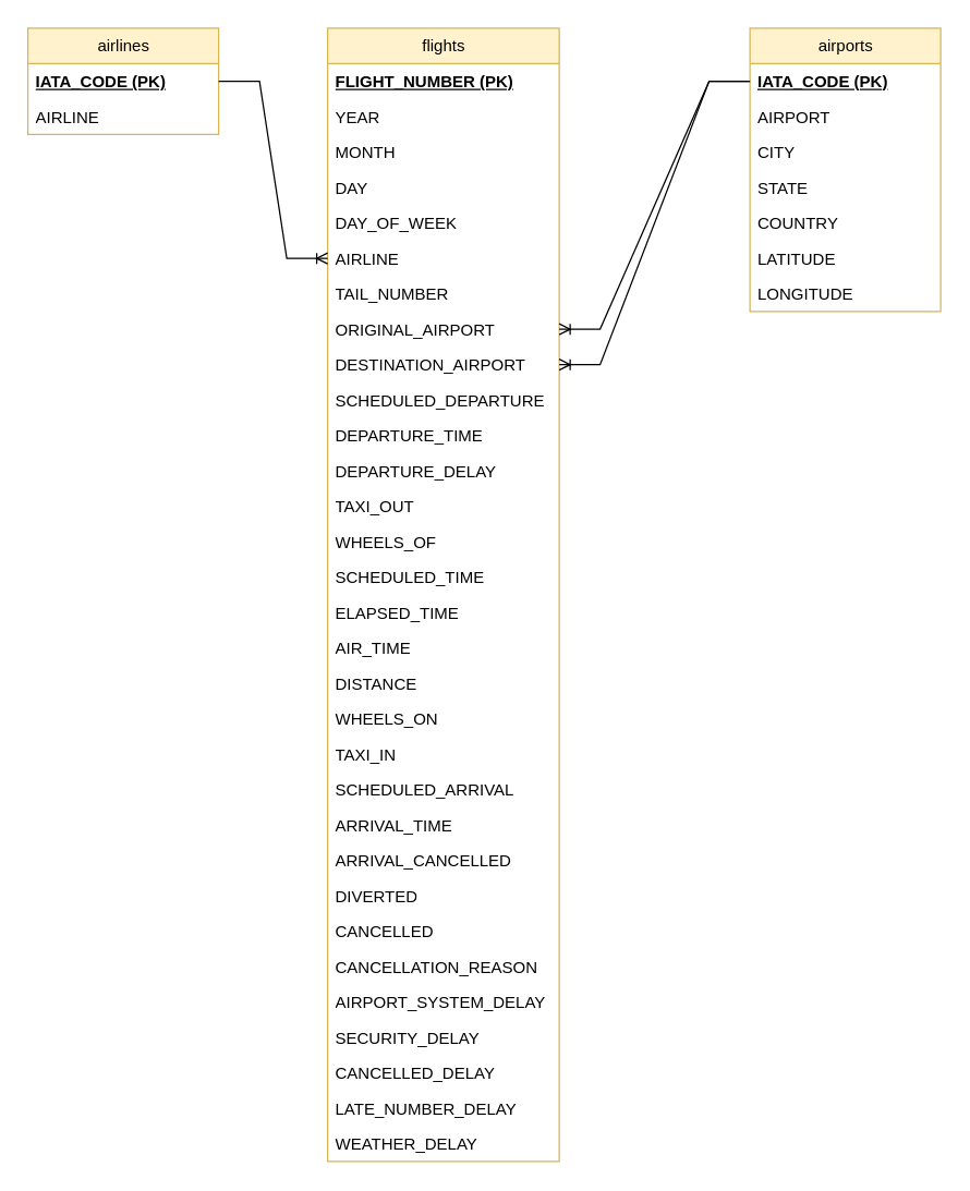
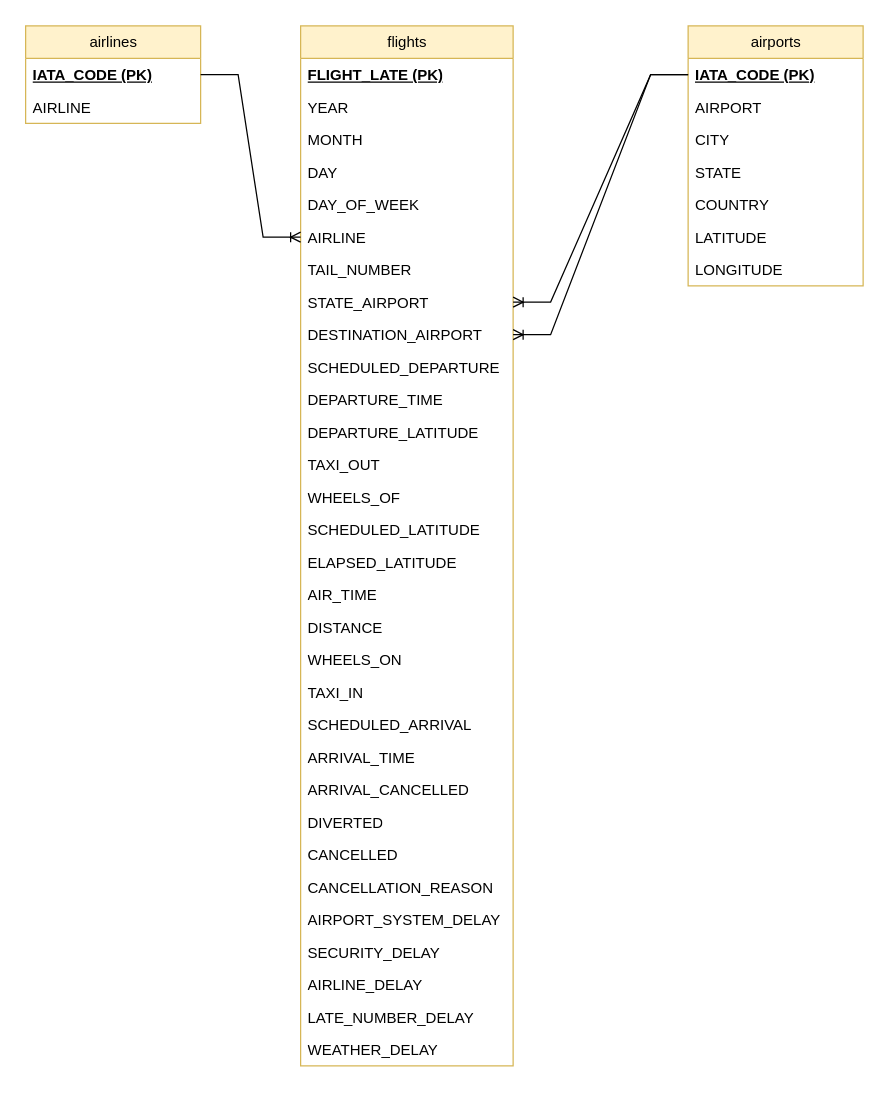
  <mxCell id="0" />
  <mxCell id="1" parent="0" />
  <mxCell id="2" value="airlines" style="swimlane;fontStyle=0;childLayout=stackLayout;horizontal=1;startSize=26;fillColor=#fff2cc;horizontalStack=0;resizeParent=1;resizeParentMax=0;resizeLast=0;collapsible=1;marginBottom=0;html=1;strokeColor=#d6b656;" vertex="1" parent="1"><mxGeometry y="20" width="140" height="78" as="geometry" x="20" /></mxCell>
  <mxCell id="3" value="&lt;b&gt;&lt;u&gt;IATA_CODE (PK)&lt;/u&gt;&lt;/b&gt;" style="text;strokeColor=none;fillColor=none;align=left;verticalAlign=top;spacingLeft=4;spacingRight=4;overflow=hidden;rotatable=0;points=[[0,0.5],[1,0.5]];portConstraint=eastwest;whiteSpace=wrap;html=1;" vertex="1" parent="2"><mxGeometry y="26" width="140" height="26" as="geometry" /></mxCell>
  <mxCell id="4" value="AIRLINE" style="text;strokeColor=none;fillColor=none;align=left;verticalAlign=top;spacingLeft=4;spacingRight=4;overflow=hidden;rotatable=0;points=[[0,0.5],[1,0.5]];portConstraint=eastwest;whiteSpace=wrap;html=1;" vertex="1" parent="2"><mxGeometry y="52" width="140" height="26" as="geometry" /></mxCell>
  <mxCell id="5" value="airports" style="swimlane;fontStyle=0;childLayout=stackLayout;horizontal=1;startSize=26;fillColor=#fff2cc;horizontalStack=0;resizeParent=1;resizeParentMax=0;resizeLast=0;collapsible=1;marginBottom=0;html=1;strokeColor=#d6b656;glass=0;" vertex="1" parent="1"><mxGeometry x="550" y="20" width="140" height="208" as="geometry"><mxRectangle x="300" y="70" width="80" height="30" as="alternateBounds" /></mxGeometry></mxCell>
  <mxCell id="6" value="&lt;b&gt;&lt;u&gt;IATA_CODE (PK)&lt;/u&gt;&lt;/b&gt;" style="text;strokeColor=none;fillColor=none;align=left;verticalAlign=top;spacingLeft=4;spacingRight=4;overflow=hidden;rotatable=0;points=[[0,0.5],[1,0.5]];portConstraint=eastwest;whiteSpace=wrap;html=1;" vertex="1" parent="5"><mxGeometry y="26" width="140" height="26" as="geometry" /></mxCell>
  <mxCell id="7" value="AIRPORT" style="text;strokeColor=none;fillColor=none;align=left;verticalAlign=top;spacingLeft=4;spacingRight=4;overflow=hidden;rotatable=0;points=[[0,0.5],[1,0.5]];portConstraint=eastwest;whiteSpace=wrap;html=1;" vertex="1" parent="5"><mxGeometry y="52" width="140" height="26" as="geometry" /></mxCell>
  <mxCell id="8" value="CITY&lt;div&gt;&lt;br&gt;&lt;/div&gt;" style="text;strokeColor=none;fillColor=none;align=left;verticalAlign=top;spacingLeft=4;spacingRight=4;overflow=hidden;rotatable=0;points=[[0,0.5],[1,0.5]];portConstraint=eastwest;whiteSpace=wrap;html=1;" vertex="1" parent="5"><mxGeometry y="78" width="140" height="26" as="geometry" /></mxCell>
  <mxCell id="9" value="&lt;div&gt;STATE&lt;/div&gt;&lt;div&gt;&lt;br&gt;&lt;/div&gt;" style="text;strokeColor=none;fillColor=none;align=left;verticalAlign=top;spacingLeft=4;spacingRight=4;overflow=hidden;rotatable=0;points=[[0,0.5],[1,0.5]];portConstraint=eastwest;whiteSpace=wrap;html=1;" vertex="1" parent="5"><mxGeometry y="104" width="140" height="26" as="geometry" /></mxCell>
  <mxCell id="10" value="&lt;div&gt;COUNTRY&lt;/div&gt;" style="text;strokeColor=none;fillColor=none;align=left;verticalAlign=top;spacingLeft=4;spacingRight=4;overflow=hidden;rotatable=0;points=[[0,0.5],[1,0.5]];portConstraint=eastwest;whiteSpace=wrap;html=1;" vertex="1" parent="5"><mxGeometry y="130" width="140" height="26" as="geometry" /></mxCell>
  <mxCell id="11" value="&lt;div&gt;LATITUDE&lt;/div&gt;" style="text;strokeColor=none;fillColor=none;align=left;verticalAlign=top;spacingLeft=4;spacingRight=4;overflow=hidden;rotatable=0;points=[[0,0.5],[1,0.5]];portConstraint=eastwest;whiteSpace=wrap;html=1;" vertex="1" parent="5"><mxGeometry y="156" width="140" height="26" as="geometry" /></mxCell>
  <mxCell id="12" value="&lt;div&gt;LONGITUDE&lt;/div&gt;" style="text;strokeColor=none;fillColor=none;align=left;verticalAlign=top;spacingLeft=4;spacingRight=4;overflow=hidden;rotatable=0;points=[[0,0.5],[1,0.5]];portConstraint=eastwest;whiteSpace=wrap;html=1;" vertex="1" parent="5"><mxGeometry y="182" width="140" height="26" as="geometry" /></mxCell>
  <mxCell id="13" value="flights" style="swimlane;fontStyle=0;childLayout=stackLayout;horizontal=1;startSize=26;fillColor=#fff2cc;horizontalStack=0;resizeParent=1;resizeParentMax=0;resizeLast=0;collapsible=1;marginBottom=0;html=1;strokeColor=#d6b656;" vertex="1" parent="1"><mxGeometry x="240" y="20" width="170" height="832" as="geometry" /></mxCell>
- <mxCell id="14" value="&lt;b&gt;&lt;u&gt;FLIGHT_NUMBER (PK)&lt;/u&gt;&lt;/b&gt;" style="text;strokeColor=none;fillColor=none;align=left;verticalAlign=top;spacingLeft=4;spacingRight=4;overflow=hidden;rotatable=0;points=[[0,0.5],[1,0.5]];portConstraint=eastwest;whiteSpace=wrap;html=1;" vertex="1" parent="13"><mxGeometry y="26" width="170" height="26" as="geometry" /></mxCell>
+ <mxCell id="14" value="&lt;b&gt;&lt;u&gt;FLIGHT_LATE (PK)&lt;/u&gt;&lt;/b&gt;" style="text;strokeColor=none;fillColor=none;align=left;verticalAlign=top;spacingLeft=4;spacingRight=4;overflow=hidden;rotatable=0;points=[[0,0.5],[1,0.5]];portConstraint=eastwest;whiteSpace=wrap;html=1;" vertex="1" parent="13"><mxGeometry y="26" width="170" height="26" as="geometry" /></mxCell>
  <mxCell id="15" value="YEAR" style="text;strokeColor=none;fillColor=none;align=left;verticalAlign=top;spacingLeft=4;spacingRight=4;overflow=hidden;rotatable=0;points=[[0,0.5],[1,0.5]];portConstraint=eastwest;whiteSpace=wrap;html=1;" vertex="1" parent="13"><mxGeometry y="52" width="170" height="26" as="geometry" /></mxCell>
  <mxCell id="16" value="MONTH" style="text;strokeColor=none;fillColor=none;align=left;verticalAlign=top;spacingLeft=4;spacingRight=4;overflow=hidden;rotatable=0;points=[[0,0.5],[1,0.5]];portConstraint=eastwest;whiteSpace=wrap;html=1;" vertex="1" parent="13"><mxGeometry y="78" width="170" height="26" as="geometry" /></mxCell>
  <mxCell id="17" value="DAY" style="text;strokeColor=none;fillColor=none;align=left;verticalAlign=top;spacingLeft=4;spacingRight=4;overflow=hidden;rotatable=0;points=[[0,0.5],[1,0.5]];portConstraint=eastwest;whiteSpace=wrap;html=1;" vertex="1" parent="13"><mxGeometry y="104" width="170" height="26" as="geometry" /></mxCell>
  <mxCell id="18" value="DAY_OF_WEEK" style="text;strokeColor=none;fillColor=none;align=left;verticalAlign=top;spacingLeft=4;spacingRight=4;overflow=hidden;rotatable=0;points=[[0,0.5],[1,0.5]];portConstraint=eastwest;whiteSpace=wrap;html=1;" vertex="1" parent="13"><mxGeometry y="130" width="170" height="26" as="geometry" /></mxCell>
  <mxCell id="19" value="AIRLINE" style="text;strokeColor=none;fillColor=none;align=left;verticalAlign=top;spacingLeft=4;spacingRight=4;overflow=hidden;rotatable=0;points=[[0,0.5],[1,0.5]];portConstraint=eastwest;whiteSpace=wrap;html=1;" vertex="1" parent="13"><mxGeometry y="156" width="170" height="26" as="geometry" /></mxCell>
  <mxCell id="20" value="TAIL_NUMBER" style="text;strokeColor=none;fillColor=none;align=left;verticalAlign=top;spacingLeft=4;spacingRight=4;overflow=hidden;rotatable=0;points=[[0,0.5],[1,0.5]];portConstraint=eastwest;whiteSpace=wrap;html=1;" vertex="1" parent="13"><mxGeometry y="182" width="170" height="26" as="geometry" /></mxCell>
- <mxCell id="21" value="ORIGINAL_AIRPORT" style="text;strokeColor=none;fillColor=none;align=left;verticalAlign=top;spacingLeft=4;spacingRight=4;overflow=hidden;rotatable=0;points=[[0,0.5],[1,0.5]];portConstraint=eastwest;whiteSpace=wrap;html=1;" vertex="1" parent="13"><mxGeometry y="208" width="170" height="26" as="geometry" /></mxCell>
+ <mxCell id="21" value="STATE_AIRPORT" style="text;strokeColor=none;fillColor=none;align=left;verticalAlign=top;spacingLeft=4;spacingRight=4;overflow=hidden;rotatable=0;points=[[0,0.5],[1,0.5]];portConstraint=eastwest;whiteSpace=wrap;html=1;" vertex="1" parent="13"><mxGeometry y="208" width="170" height="26" as="geometry" /></mxCell>
  <mxCell id="22" value="DESTINATION_AIRPORT" style="text;strokeColor=none;fillColor=none;align=left;verticalAlign=top;spacingLeft=4;spacingRight=4;overflow=hidden;rotatable=0;points=[[0,0.5],[1,0.5]];portConstraint=eastwest;whiteSpace=wrap;html=1;" vertex="1" parent="13"><mxGeometry y="234" width="170" height="26" as="geometry" /></mxCell>
  <mxCell id="23" value="SCHEDULED_DEPARTURE" style="text;strokeColor=none;fillColor=none;align=left;verticalAlign=top;spacingLeft=4;spacingRight=4;overflow=hidden;rotatable=0;points=[[0,0.5],[1,0.5]];portConstraint=eastwest;whiteSpace=wrap;html=1;" vertex="1" parent="13"><mxGeometry y="260" width="170" height="26" as="geometry" /></mxCell>
  <mxCell id="24" value="DEPARTURE_TIME" style="text;strokeColor=none;fillColor=none;align=left;verticalAlign=top;spacingLeft=4;spacingRight=4;overflow=hidden;rotatable=0;points=[[0,0.5],[1,0.5]];portConstraint=eastwest;whiteSpace=wrap;html=1;" vertex="1" parent="13"><mxGeometry y="286" width="170" height="26" as="geometry" /></mxCell>
- <mxCell id="25" value="DEPARTURE_DELAY" style="text;strokeColor=none;fillColor=none;align=left;verticalAlign=top;spacingLeft=4;spacingRight=4;overflow=hidden;rotatable=0;points=[[0,0.5],[1,0.5]];portConstraint=eastwest;whiteSpace=wrap;html=1;" vertex="1" parent="13"><mxGeometry y="312" width="170" height="26" as="geometry" /></mxCell>
+ <mxCell id="25" value="DEPARTURE_LATITUDE" style="text;strokeColor=none;fillColor=none;align=left;verticalAlign=top;spacingLeft=4;spacingRight=4;overflow=hidden;rotatable=0;points=[[0,0.5],[1,0.5]];portConstraint=eastwest;whiteSpace=wrap;html=1;" vertex="1" parent="13"><mxGeometry y="312" width="170" height="26" as="geometry" /></mxCell>
  <mxCell id="26" value="TAXI_OUT" style="text;strokeColor=none;fillColor=none;align=left;verticalAlign=top;spacingLeft=4;spacingRight=4;overflow=hidden;rotatable=0;points=[[0,0.5],[1,0.5]];portConstraint=eastwest;whiteSpace=wrap;html=1;" vertex="1" parent="13"><mxGeometry y="338" width="170" height="26" as="geometry" /></mxCell>
  <mxCell id="27" value="WHEELS_OF" style="text;strokeColor=none;fillColor=none;align=left;verticalAlign=top;spacingLeft=4;spacingRight=4;overflow=hidden;rotatable=0;points=[[0,0.5],[1,0.5]];portConstraint=eastwest;whiteSpace=wrap;html=1;" vertex="1" parent="13"><mxGeometry y="364" width="170" height="26" as="geometry" /></mxCell>
- <mxCell id="28" value="SCHEDULED_TIME" style="text;strokeColor=none;fillColor=none;align=left;verticalAlign=top;spacingLeft=4;spacingRight=4;overflow=hidden;rotatable=0;points=[[0,0.5],[1,0.5]];portConstraint=eastwest;whiteSpace=wrap;html=1;" vertex="1" parent="13"><mxGeometry y="390" width="170" height="26" as="geometry" /></mxCell>
- <mxCell id="29" value="ELAPSED_TIME&lt;span style=&quot;white-space: pre;&quot;&gt;&#09;&lt;/span&gt;" style="text;strokeColor=none;fillColor=none;align=left;verticalAlign=top;spacingLeft=4;spacingRight=4;overflow=hidden;rotatable=0;points=[[0,0.5],[1,0.5]];portConstraint=eastwest;whiteSpace=wrap;html=1;" vertex="1" parent="13"><mxGeometry y="416" width="170" height="26" as="geometry" /></mxCell>
+ <mxCell id="28" value="SCHEDULED_LATITUDE" style="text;strokeColor=none;fillColor=none;align=left;verticalAlign=top;spacingLeft=4;spacingRight=4;overflow=hidden;rotatable=0;points=[[0,0.5],[1,0.5]];portConstraint=eastwest;whiteSpace=wrap;html=1;" vertex="1" parent="13"><mxGeometry y="390" width="170" height="26" as="geometry" /></mxCell>
+ <mxCell id="29" value="ELAPSED_LATITUDE&lt;span style=&quot;white-space: pre;&quot;&gt;&#09;&lt;/span&gt;" style="text;strokeColor=none;fillColor=none;align=left;verticalAlign=top;spacingLeft=4;spacingRight=4;overflow=hidden;rotatable=0;points=[[0,0.5],[1,0.5]];portConstraint=eastwest;whiteSpace=wrap;html=1;" vertex="1" parent="13"><mxGeometry y="416" width="170" height="26" as="geometry" /></mxCell>
  <mxCell id="30" value="AIR_TIME" style="text;strokeColor=none;fillColor=none;align=left;verticalAlign=top;spacingLeft=4;spacingRight=4;overflow=hidden;rotatable=0;points=[[0,0.5],[1,0.5]];portConstraint=eastwest;whiteSpace=wrap;html=1;" vertex="1" parent="13"><mxGeometry y="442" width="170" height="26" as="geometry" /></mxCell>
  <mxCell id="31" value="DISTANCE" style="text;strokeColor=none;fillColor=none;align=left;verticalAlign=top;spacingLeft=4;spacingRight=4;overflow=hidden;rotatable=0;points=[[0,0.5],[1,0.5]];portConstraint=eastwest;whiteSpace=wrap;html=1;" vertex="1" parent="13"><mxGeometry y="468" width="170" height="26" as="geometry" /></mxCell>
  <mxCell id="32" value="WHEELS_ON" style="text;strokeColor=none;fillColor=none;align=left;verticalAlign=top;spacingLeft=4;spacingRight=4;overflow=hidden;rotatable=0;points=[[0,0.5],[1,0.5]];portConstraint=eastwest;whiteSpace=wrap;html=1;" vertex="1" parent="13"><mxGeometry y="494" width="170" height="26" as="geometry" /></mxCell>
  <mxCell id="33" value="TAXI_IN" style="text;strokeColor=none;fillColor=none;align=left;verticalAlign=top;spacingLeft=4;spacingRight=4;overflow=hidden;rotatable=0;points=[[0,0.5],[1,0.5]];portConstraint=eastwest;whiteSpace=wrap;html=1;" vertex="1" parent="13"><mxGeometry y="520" width="170" height="26" as="geometry" /></mxCell>
  <mxCell id="34" value="SCHEDULED_ARRIVAL" style="text;strokeColor=none;fillColor=none;align=left;verticalAlign=top;spacingLeft=4;spacingRight=4;overflow=hidden;rotatable=0;points=[[0,0.5],[1,0.5]];portConstraint=eastwest;whiteSpace=wrap;html=1;" vertex="1" parent="13"><mxGeometry y="546" width="170" height="26" as="geometry" /></mxCell>
  <mxCell id="35" value="ARRIVAL_TIME" style="text;strokeColor=none;fillColor=none;align=left;verticalAlign=top;spacingLeft=4;spacingRight=4;overflow=hidden;rotatable=0;points=[[0,0.5],[1,0.5]];portConstraint=eastwest;whiteSpace=wrap;html=1;" vertex="1" parent="13"><mxGeometry y="572" width="170" height="26" as="geometry" /></mxCell>
  <mxCell id="36" value="ARRIVAL_CANCELLED" style="text;strokeColor=none;fillColor=none;align=left;verticalAlign=top;spacingLeft=4;spacingRight=4;overflow=hidden;rotatable=0;points=[[0,0.5],[1,0.5]];portConstraint=eastwest;whiteSpace=wrap;html=1;" vertex="1" parent="13"><mxGeometry y="598" width="170" height="26" as="geometry" /></mxCell>
  <mxCell id="37" value="DIVERTED" style="text;strokeColor=none;fillColor=none;align=left;verticalAlign=top;spacingLeft=4;spacingRight=4;overflow=hidden;rotatable=0;points=[[0,0.5],[1,0.5]];portConstraint=eastwest;whiteSpace=wrap;html=1;" vertex="1" parent="13"><mxGeometry y="624" width="170" height="26" as="geometry" /></mxCell>
  <mxCell id="38" value="CANCELLED" style="text;strokeColor=none;fillColor=none;align=left;verticalAlign=top;spacingLeft=4;spacingRight=4;overflow=hidden;rotatable=0;points=[[0,0.5],[1,0.5]];portConstraint=eastwest;whiteSpace=wrap;html=1;" vertex="1" parent="13"><mxGeometry y="650" width="170" height="26" as="geometry" /></mxCell>
  <mxCell id="39" value="CANCELLATION_REASON" style="text;strokeColor=none;fillColor=none;align=left;verticalAlign=top;spacingLeft=4;spacingRight=4;overflow=hidden;rotatable=0;points=[[0,0.5],[1,0.5]];portConstraint=eastwest;whiteSpace=wrap;html=1;" vertex="1" parent="13"><mxGeometry y="676" width="170" height="26" as="geometry" /></mxCell>
  <mxCell id="40" value="AIRPORT_SYSTEM_DELAY" style="text;strokeColor=none;fillColor=none;align=left;verticalAlign=top;spacingLeft=4;spacingRight=4;overflow=hidden;rotatable=0;points=[[0,0.5],[1,0.5]];portConstraint=eastwest;whiteSpace=wrap;html=1;" vertex="1" parent="13"><mxGeometry y="702" width="170" height="26" as="geometry" /></mxCell>
  <mxCell id="41" value="SECURITY_DELAY&lt;span style=&quot;white-space: pre;&quot;&gt;&#09;&lt;/span&gt;" style="text;strokeColor=none;fillColor=none;align=left;verticalAlign=top;spacingLeft=4;spacingRight=4;overflow=hidden;rotatable=0;points=[[0,0.5],[1,0.5]];portConstraint=eastwest;whiteSpace=wrap;html=1;" vertex="1" parent="13"><mxGeometry y="728" width="170" height="26" as="geometry" /></mxCell>
- <mxCell id="42" value="CANCELLED_DELAY" style="text;strokeColor=none;fillColor=none;align=left;verticalAlign=top;spacingLeft=4;spacingRight=4;overflow=hidden;rotatable=0;points=[[0,0.5],[1,0.5]];portConstraint=eastwest;whiteSpace=wrap;html=1;" vertex="1" parent="13"><mxGeometry y="754" width="170" height="26" as="geometry" /></mxCell>
+ <mxCell id="42" value="AIRLINE_DELAY" style="text;strokeColor=none;fillColor=none;align=left;verticalAlign=top;spacingLeft=4;spacingRight=4;overflow=hidden;rotatable=0;points=[[0,0.5],[1,0.5]];portConstraint=eastwest;whiteSpace=wrap;html=1;" vertex="1" parent="13"><mxGeometry y="754" width="170" height="26" as="geometry" /></mxCell>
  <mxCell id="43" value="LATE_NUMBER_DELAY" style="text;strokeColor=none;fillColor=none;align=left;verticalAlign=top;spacingLeft=4;spacingRight=4;overflow=hidden;rotatable=0;points=[[0,0.5],[1,0.5]];portConstraint=eastwest;whiteSpace=wrap;html=1;" vertex="1" parent="13"><mxGeometry y="780" width="170" height="26" as="geometry" /></mxCell>
  <mxCell id="44" value="WEATHER_DELAY" style="text;strokeColor=none;fillColor=none;align=left;verticalAlign=top;spacingLeft=4;spacingRight=4;overflow=hidden;rotatable=0;points=[[0,0.5],[1,0.5]];portConstraint=eastwest;whiteSpace=wrap;html=1;" vertex="1" parent="13"><mxGeometry y="806" width="170" height="26" as="geometry" /></mxCell>
  <mxCell id="45" value="" style="edgeStyle=entityRelationEdgeStyle;fontSize=12;html=1;endArrow=ERoneToMany;rounded=0;" edge="1" parent="1" source="3" target="19"><mxGeometry width="100" height="100" relative="1" as="geometry"><mxPoint x="140" y="190" as="sourcePoint" /><mxPoint x="240" y="90" as="targetPoint" /></mxGeometry></mxCell>
  <mxCell id="46" value="" style="edgeStyle=entityRelationEdgeStyle;fontSize=12;html=1;endArrow=ERoneToMany;rounded=0;" edge="1" parent="1" source="6" target="21"><mxGeometry width="100" height="100" relative="1" as="geometry"><mxPoint x="240" y="280" as="sourcePoint" /><mxPoint x="340" y="180" as="targetPoint" /></mxGeometry></mxCell>
  <mxCell id="47" value="" style="edgeStyle=entityRelationEdgeStyle;fontSize=12;html=1;endArrow=ERoneToMany;rounded=0;" edge="1" parent="1" source="6" target="22"><mxGeometry width="100" height="100" relative="1" as="geometry"><mxPoint x="240" y="280" as="sourcePoint" /><mxPoint x="340" y="180" as="targetPoint" /></mxGeometry></mxCell>
